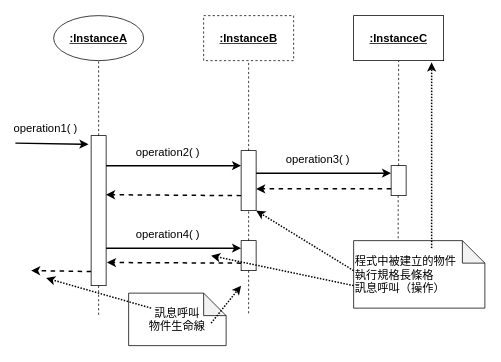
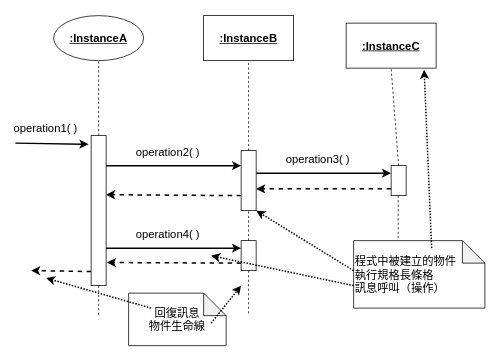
  <mxCell id="0" />
  <mxCell id="1" parent="0" />
  <mxCell id="2" value="&lt;font style=&quot;font-size: 15px;&quot;&gt;&lt;b&gt;&lt;u&gt;:InstanceA&lt;/u&gt;&lt;/b&gt;&lt;/font&gt;" style="ellipse;whiteSpace=wrap;html=1;" vertex="1" parent="1"><mxGeometry x="71" y="20" width="120" height="60" as="geometry" /></mxCell>
- <mxCell id="3" value="&lt;b style=&quot;font-size: 15px;&quot;&gt;&lt;u&gt;:InstanceB&lt;/u&gt;&lt;/b&gt;" style="rounded=0;whiteSpace=wrap;html=1;dashed=1;" vertex="1" parent="1"><mxGeometry x="271" y="20" width="120" height="60" as="geometry" /></mxCell>
- <mxCell id="4" value="&lt;b style=&quot;font-size: 15px;&quot;&gt;&lt;u&gt;:InstanceC&lt;/u&gt;&lt;/b&gt;" style="rounded=0;whiteSpace=wrap;html=1;" vertex="1" parent="1"><mxGeometry x="471" y="20" width="120" height="60" as="geometry" /></mxCell>
+ <mxCell id="3" value="&lt;b style=&quot;font-size: 15px;&quot;&gt;&lt;u&gt;:InstanceB&lt;/u&gt;&lt;/b&gt;" style="rounded=0;whiteSpace=wrap;html=1;" vertex="1" parent="1"><mxGeometry x="271" y="20" width="120" height="60" as="geometry" /></mxCell>
+ <mxCell id="4" value="&lt;b style=&quot;font-size: 15px;&quot;&gt;&lt;u&gt;:InstanceC&lt;/u&gt;&lt;/b&gt;" style="rounded=0;whiteSpace=wrap;html=1;" vertex="1" parent="1"><mxGeometry x="461" y="30" width="120" height="60" as="geometry" /></mxCell>
  <mxCell id="5" value="" style="rounded=0;whiteSpace=wrap;html=1;fontSize=15;" vertex="1" parent="1"><mxGeometry x="121" y="180" width="20" height="200" as="geometry" /></mxCell>
  <mxCell id="6" value="" style="rounded=0;whiteSpace=wrap;html=1;fontSize=15;" vertex="1" parent="1"><mxGeometry x="321" y="200" width="20" height="80" as="geometry" /></mxCell>
  <mxCell id="7" value="" style="rounded=0;whiteSpace=wrap;html=1;fontSize=15;" vertex="1" parent="1"><mxGeometry x="321" y="320" width="20" height="40" as="geometry" /></mxCell>
  <mxCell id="8" value="" style="rounded=0;whiteSpace=wrap;html=1;fontSize=15;" vertex="1" parent="1"><mxGeometry x="521" y="220" width="20" height="40" as="geometry" /></mxCell>
  <mxCell id="9" value="" style="endArrow=none;dashed=1;html=1;fontSize=15;entryX=0.5;entryY=1;entryDx=0;entryDy=0;exitX=0.5;exitY=0;exitDx=0;exitDy=0;" edge="1" parent="1" source="5" target="2"><mxGeometry width="50" height="50" relative="1" as="geometry"><mxPoint x="271" y="200" as="sourcePoint" /><mxPoint x="321" y="150" as="targetPoint" /></mxGeometry></mxCell>
  <mxCell id="10" value="" style="endArrow=none;dashed=1;html=1;fontSize=15;entryX=0.5;entryY=1;entryDx=0;entryDy=0;exitX=0.5;exitY=0;exitDx=0;exitDy=0;" edge="1" parent="1" source="6" target="3"><mxGeometry width="50" height="50" relative="1" as="geometry"><mxPoint x="271" y="200" as="sourcePoint" /><mxPoint x="321" y="150" as="targetPoint" /></mxGeometry></mxCell>
  <mxCell id="11" value="" style="endArrow=none;dashed=1;html=1;fontSize=15;entryX=0.5;entryY=1;entryDx=0;entryDy=0;exitX=0.5;exitY=0;exitDx=0;exitDy=0;" edge="1" parent="1" source="7" target="6"><mxGeometry width="50" height="50" relative="1" as="geometry"><mxPoint x="271" y="200" as="sourcePoint" /><mxPoint x="321" y="150" as="targetPoint" /></mxGeometry></mxCell>
  <mxCell id="12" value="" style="endArrow=none;dashed=1;html=1;fontSize=15;entryX=0.5;entryY=1;entryDx=0;entryDy=0;exitX=0.5;exitY=0;exitDx=0;exitDy=0;" edge="1" parent="1" source="8" target="4"><mxGeometry width="50" height="50" relative="1" as="geometry"><mxPoint x="271" y="200" as="sourcePoint" /><mxPoint x="321" y="150" as="targetPoint" /></mxGeometry></mxCell>
  <mxCell id="13" value="" style="endArrow=classic;html=1;fontSize=15;entryX=-0.124;entryY=0.058;entryDx=0;entryDy=0;entryPerimeter=0;strokeWidth=2;rounded=1;" edge="1" parent="1"><mxGeometry width="50" height="50" relative="1" as="geometry"><mxPoint x="20" y="190" as="sourcePoint" /><mxPoint x="117.52" y="191.6" as="targetPoint" /></mxGeometry></mxCell>
  <mxCell id="14" value="operation1( )" style="edgeLabel;html=1;align=center;verticalAlign=middle;resizable=0;points=[];fontSize=15;" vertex="1" connectable="0" parent="13"><mxGeometry x="-0.302" y="-2" relative="1" as="geometry"><mxPoint x="6" y="-23" as="offset" /></mxGeometry></mxCell>
  <mxCell id="15" value="" style="endArrow=classic;html=1;fontSize=15;entryX=0;entryY=0.25;entryDx=0;entryDy=0;strokeWidth=2;rounded=1;" edge="1" parent="1" target="6"><mxGeometry width="50" height="50" relative="1" as="geometry"><mxPoint x="141" y="220" as="sourcePoint" /><mxPoint x="238.52" y="221.6" as="targetPoint" /></mxGeometry></mxCell>
  <mxCell id="16" value="operation2( )" style="edgeLabel;html=1;align=center;verticalAlign=middle;resizable=0;points=[];fontSize=15;" vertex="1" connectable="0" parent="15"><mxGeometry x="-0.302" y="-2" relative="1" as="geometry"><mxPoint x="18" y="-22" as="offset" /></mxGeometry></mxCell>
  <mxCell id="17" value="" style="endArrow=classic;html=1;fontSize=15;strokeWidth=2;rounded=1;entryX=0;entryY=0.25;entryDx=0;entryDy=0;" edge="1" parent="1" target="8"><mxGeometry width="50" height="50" relative="1" as="geometry"><mxPoint x="341" y="230" as="sourcePoint" /><mxPoint x="501" y="230" as="targetPoint" /></mxGeometry></mxCell>
  <mxCell id="18" value="operation3( )" style="edgeLabel;html=1;align=center;verticalAlign=middle;resizable=0;points=[];fontSize=15;" vertex="1" connectable="0" parent="17"><mxGeometry x="-0.302" y="-2" relative="1" as="geometry"><mxPoint x="18" y="-22" as="offset" /></mxGeometry></mxCell>
  <mxCell id="19" value="" style="endArrow=classic;html=1;fontSize=15;strokeWidth=2;rounded=1;entryX=0;entryY=0.25;entryDx=0;entryDy=0;" edge="1" parent="1" target="7"><mxGeometry width="50" height="50" relative="1" as="geometry"><mxPoint x="141" y="330" as="sourcePoint" /><mxPoint x="291" y="330" as="targetPoint" /></mxGeometry></mxCell>
  <mxCell id="20" value="operation4( )" style="edgeLabel;html=1;align=center;verticalAlign=middle;resizable=0;points=[];fontSize=15;" vertex="1" connectable="0" parent="19"><mxGeometry x="-0.302" y="-2" relative="1" as="geometry"><mxPoint x="18" y="-22" as="offset" /></mxGeometry></mxCell>
  <mxCell id="21" value="" style="endArrow=classic;html=1;rounded=1;strokeWidth=2;fontSize=15;dashed=1;exitX=0;exitY=0.75;exitDx=0;exitDy=0;entryX=1.053;entryY=0.846;entryDx=0;entryDy=0;entryPerimeter=0;" edge="1" parent="1" source="7" target="5"><mxGeometry width="50" height="50" relative="1" as="geometry"><mxPoint x="221" y="460" as="sourcePoint" /><mxPoint x="151" y="350" as="targetPoint" /></mxGeometry></mxCell>
  <mxCell id="22" value="" style="endArrow=classic;html=1;rounded=1;strokeWidth=2;fontSize=15;dashed=1;exitX=0;exitY=0.75;exitDx=0;exitDy=0;" edge="1" parent="1"><mxGeometry width="50" height="50" relative="1" as="geometry"><mxPoint x="521" y="250.8" as="sourcePoint" /><mxPoint x="341" y="251" as="targetPoint" /></mxGeometry></mxCell>
  <mxCell id="23" value="" style="endArrow=classic;html=1;rounded=1;strokeWidth=2;fontSize=15;dashed=1;exitX=0;exitY=0.75;exitDx=0;exitDy=0;entryX=0.994;entryY=0.394;entryDx=0;entryDy=0;entryPerimeter=0;" edge="1" parent="1" target="5"><mxGeometry width="50" height="50" relative="1" as="geometry"><mxPoint x="321" y="260" as="sourcePoint" /><mxPoint x="171" y="260" as="targetPoint" /></mxGeometry></mxCell>
  <mxCell id="24" value="" style="endArrow=classic;html=1;rounded=1;strokeWidth=2;fontSize=15;dashed=1;exitX=0;exitY=0.75;exitDx=0;exitDy=0;" edge="1" parent="1"><mxGeometry width="50" height="50" relative="1" as="geometry"><mxPoint x="121" y="361.2" as="sourcePoint" /><mxPoint x="41" y="360" as="targetPoint" /></mxGeometry></mxCell>
  <mxCell id="25" value="" style="endArrow=none;dashed=1;html=1;fontSize=15;exitX=0.5;exitY=1;exitDx=0;exitDy=0;" edge="1" parent="1" source="7"><mxGeometry width="50" height="50" relative="1" as="geometry"><mxPoint x="341" y="330" as="sourcePoint" /><mxPoint x="331" y="420" as="targetPoint" /></mxGeometry></mxCell>
  <mxCell id="26" value="" style="endArrow=none;dashed=1;html=1;fontSize=15;exitX=0.5;exitY=1;exitDx=0;exitDy=0;" edge="1" parent="1" source="5"><mxGeometry width="50" height="50" relative="1" as="geometry"><mxPoint x="341" y="370" as="sourcePoint" /><mxPoint x="131" y="420" as="targetPoint" /></mxGeometry></mxCell>
  <mxCell id="27" value="" style="endArrow=none;dashed=1;html=1;fontSize=15;exitX=0.5;exitY=1;exitDx=0;exitDy=0;" edge="1" parent="1"><mxGeometry width="50" height="50" relative="1" as="geometry"><mxPoint x="530.41" y="260" as="sourcePoint" /><mxPoint x="530.41" y="320" as="targetPoint" /></mxGeometry></mxCell>
- <mxCell id="28" value="訊息呼叫&lt;br&gt;物件生命線" style="shape=note;whiteSpace=wrap;html=1;backgroundOutline=1;darkOpacity=0.05;fontSize=15;movable=0;resizable=0;rotatable=0;deletable=0;editable=0;connectable=0;" vertex="1" parent="1"><mxGeometry x="171" y="390" width="130" height="70" as="geometry" /></mxCell>
+ <mxCell id="28" value="回復訊息&lt;br&gt;物件生命線" style="shape=note;whiteSpace=wrap;html=1;backgroundOutline=1;darkOpacity=0.05;fontSize=15;movable=0;resizable=0;rotatable=0;deletable=0;editable=0;connectable=0;" vertex="1" parent="1"><mxGeometry x="171" y="390" width="130" height="70" as="geometry" /></mxCell>
  <mxCell id="29" value="程式中被建立的物件&lt;br&gt;執行規格長條格&lt;br&gt;訊息呼叫（操作）" style="shape=note;whiteSpace=wrap;html=1;backgroundOutline=1;darkOpacity=0.05;fontSize=15;movable=0;resizable=0;rotatable=0;deletable=0;editable=0;connectable=0;align=left;" vertex="1" parent="1"><mxGeometry x="471" y="320" width="175" height="90" as="geometry" /></mxCell>
  <mxCell id="30" value="" style="endArrow=classic;html=1;rounded=1;dashed=1;strokeWidth=2;fontSize=15;dashPattern=1 1;entryX=0.867;entryY=1.037;entryDx=0;entryDy=0;entryPerimeter=0;" edge="1" parent="1" target="4"><mxGeometry width="50" height="50" relative="1" as="geometry"><mxPoint x="575" y="330" as="sourcePoint" /><mxPoint x="451" y="240" as="targetPoint" /></mxGeometry></mxCell>
  <mxCell id="31" value="" style="endArrow=classic;html=1;rounded=1;dashed=1;strokeWidth=2;fontSize=15;dashPattern=1 1;entryX=1;entryY=1;entryDx=0;entryDy=0;" edge="1" parent="1" target="6"><mxGeometry width="50" height="50" relative="1" as="geometry"><mxPoint x="471" y="360" as="sourcePoint" /><mxPoint x="391.04" y="270" as="targetPoint" /></mxGeometry></mxCell>
  <mxCell id="32" value="" style="endArrow=classic;html=1;rounded=1;dashed=1;strokeWidth=2;fontSize=15;dashPattern=1 1;" edge="1" parent="1"><mxGeometry width="50" height="50" relative="1" as="geometry"><mxPoint x="471" y="380" as="sourcePoint" /><mxPoint x="281" y="340" as="targetPoint" /></mxGeometry></mxCell>
  <mxCell id="33" value="" style="endArrow=classic;html=1;rounded=1;dashed=1;strokeWidth=2;fontSize=15;dashPattern=1 1;" edge="1" parent="1"><mxGeometry width="50" height="50" relative="1" as="geometry"><mxPoint x="201" y="410" as="sourcePoint" /><mxPoint x="61" y="370" as="targetPoint" /></mxGeometry></mxCell>
  <mxCell id="34" value="" style="endArrow=classic;html=1;rounded=1;dashed=1;strokeWidth=2;fontSize=15;dashPattern=1 1;" edge="1" parent="1"><mxGeometry width="50" height="50" relative="1" as="geometry"><mxPoint x="281" y="430" as="sourcePoint" /><mxPoint x="321" y="380" as="targetPoint" /></mxGeometry></mxCell>
